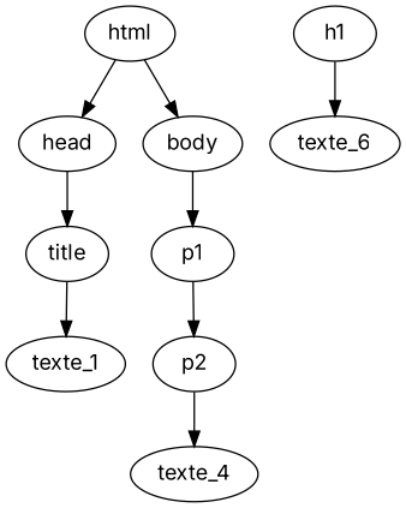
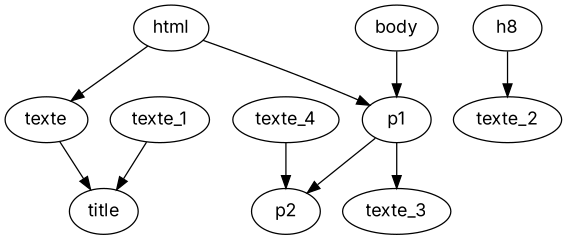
  digraph {
    fontname=Inter
    node [fontname=Inter]
    edge [fontname=Inter]
    html
-   head
+   head [label=texte]
    body
    title
    p1
    texte_1
-   h1
-   texte_2 [label=texte_6]
+   h1 [label=h8]
+   texte_2
    p2
+   texte_3
    texte_4
    html -> head
-   html -> body
+   html -> p1
    head -> title
    body -> p1
-   title -> texte_1
+   texte_1 -> title
    p1 -> p2
+   p1 -> texte_3
    h1 -> texte_2
-   p2 -> texte_4
+   texte_4 -> p2
  }
